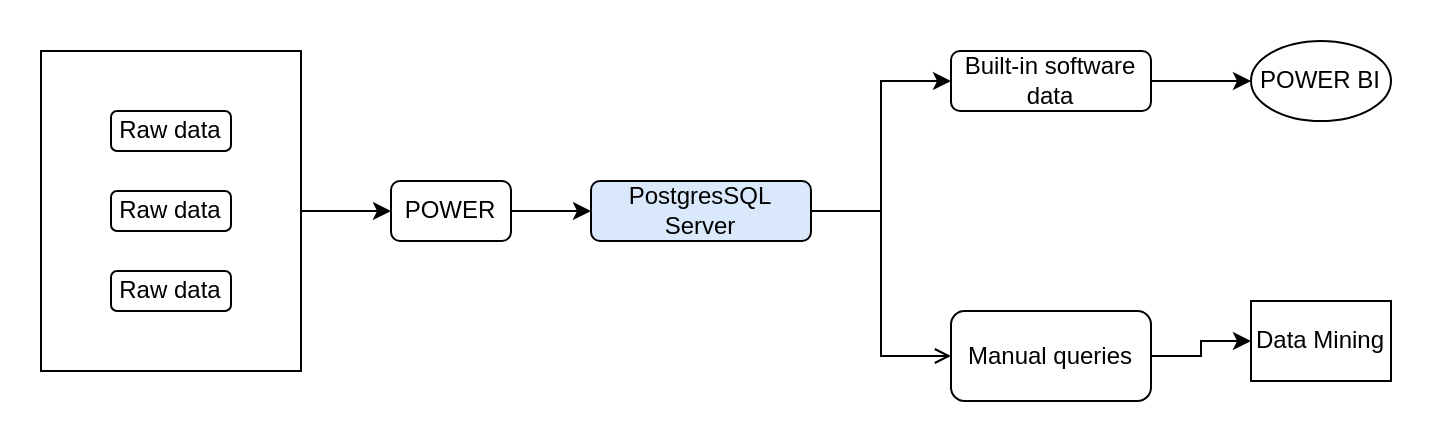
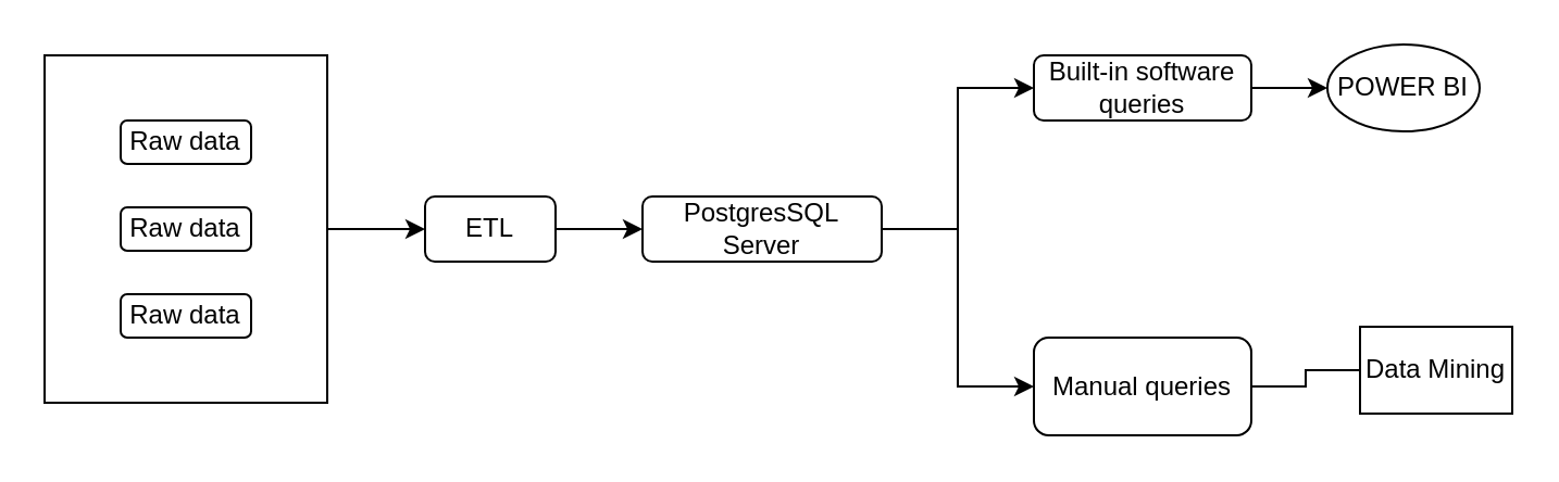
  <mxCell id="0" />
  <mxCell id="1" parent="0" />
  <mxCell id="2" value="" style="edgeStyle=orthogonalEdgeStyle;rounded=0;orthogonalLoop=1;jettySize=auto;html=1;" edge="1" parent="1" source="3" target="8"><mxGeometry relative="1" as="geometry" /></mxCell>
  <mxCell id="3" value="" style="rounded=0;whiteSpace=wrap;html=1;" vertex="1" parent="1"><mxGeometry x="20" y="25" width="130" height="160" as="geometry" /></mxCell>
  <mxCell id="4" value="Raw data" style="rounded=1;whiteSpace=wrap;html=1;" vertex="1" parent="1"><mxGeometry x="55" y="55" width="60" height="20" as="geometry" /></mxCell>
  <mxCell id="5" value="Raw data" style="rounded=1;whiteSpace=wrap;html=1;" vertex="1" parent="1"><mxGeometry x="55" y="95" width="60" height="20" as="geometry" /></mxCell>
  <mxCell id="6" value="Raw data" style="rounded=1;whiteSpace=wrap;html=1;" vertex="1" parent="1"><mxGeometry x="55" y="135" width="60" height="20" as="geometry" /></mxCell>
  <mxCell id="7" value="" style="edgeStyle=orthogonalEdgeStyle;rounded=0;orthogonalLoop=1;jettySize=auto;html=1;" edge="1" parent="1" source="8" target="11"><mxGeometry relative="1" as="geometry" /></mxCell>
- <mxCell id="8" value="POWER" style="rounded=1;whiteSpace=wrap;html=1;" vertex="1" parent="1"><mxGeometry x="195" y="90" width="60" height="30" as="geometry" /></mxCell>
+ <mxCell id="8" value="ETL" style="rounded=1;whiteSpace=wrap;html=1;" vertex="1" parent="1"><mxGeometry x="195" y="90" width="60" height="30" as="geometry" /></mxCell>
  <mxCell id="9" style="edgeStyle=orthogonalEdgeStyle;rounded=0;orthogonalLoop=1;jettySize=auto;html=1;exitX=1;exitY=0.5;exitDx=0;exitDy=0;entryX=0;entryY=0.5;entryDx=0;entryDy=0;" edge="1" parent="1" source="11" target="15"><mxGeometry relative="1" as="geometry" /></mxCell>
- <mxCell id="10" style="edgeStyle=orthogonalEdgeStyle;rounded=0;orthogonalLoop=1;jettySize=auto;html=1;exitX=1;exitY=0.5;exitDx=0;exitDy=0;entryX=0;entryY=0.5;entryDx=0;entryDy=0;endArrow=open;" edge="1" parent="1" source="11" target="13"><mxGeometry relative="1" as="geometry" /></mxCell>
- <mxCell id="11" value="PostgresSQL Server" style="rounded=1;whiteSpace=wrap;html=1;fillColor=#dae8fc;" vertex="1" parent="1"><mxGeometry x="295" y="90" width="110" height="30" as="geometry" /></mxCell>
- <mxCell id="12" value="" style="edgeStyle=orthogonalEdgeStyle;rounded=0;orthogonalLoop=1;jettySize=auto;html=1;" edge="1" parent="1" source="13" target="17"><mxGeometry relative="1" as="geometry" /></mxCell>
+ <mxCell id="10" style="edgeStyle=orthogonalEdgeStyle;rounded=0;orthogonalLoop=1;jettySize=auto;html=1;exitX=1;exitY=0.5;exitDx=0;exitDy=0;entryX=0;entryY=0.5;entryDx=0;entryDy=0;" edge="1" parent="1" source="11" target="13"><mxGeometry relative="1" as="geometry" /></mxCell>
+ <mxCell id="11" value="PostgresSQL Server" style="rounded=1;whiteSpace=wrap;html=1;" vertex="1" parent="1"><mxGeometry x="295" y="90" width="110" height="30" as="geometry" /></mxCell>
+ <mxCell id="12" value="" style="edgeStyle=orthogonalEdgeStyle;rounded=0;orthogonalLoop=1;jettySize=auto;html=1;endArrow=none;" edge="1" parent="1" source="13" target="17"><mxGeometry relative="1" as="geometry" /></mxCell>
  <mxCell id="13" value="Manual queries" style="rounded=1;whiteSpace=wrap;html=1;" vertex="1" parent="1"><mxGeometry x="475" y="155" width="100" height="45" as="geometry" /></mxCell>
  <mxCell id="14" value="" style="edgeStyle=orthogonalEdgeStyle;rounded=0;orthogonalLoop=1;jettySize=auto;html=1;" edge="1" parent="1" source="15" target="16"><mxGeometry relative="1" as="geometry" /></mxCell>
- <mxCell id="15" value="Built-in software&lt;div&gt;data&lt;/div&gt;" style="rounded=1;whiteSpace=wrap;html=1;" vertex="1" parent="1"><mxGeometry x="475" y="25" width="100" height="30" as="geometry" /></mxCell>
- <mxCell id="16" value="POWER BI" style="ellipse;whiteSpace=wrap;html=1;" vertex="1" parent="1"><mxGeometry x="625" y="20" width="70" height="40" as="geometry" /></mxCell>
+ <mxCell id="15" value="Built-in software&lt;div&gt;queries&lt;/div&gt;" style="rounded=1;whiteSpace=wrap;html=1;" vertex="1" parent="1"><mxGeometry x="475" y="25" width="100" height="30" as="geometry" /></mxCell>
+ <mxCell id="16" value="POWER BI" style="ellipse;whiteSpace=wrap;html=1;" vertex="1" parent="1"><mxGeometry x="610" y="20" width="70" height="40" as="geometry" /></mxCell>
  <mxCell id="17" value="Data Mining" style="whiteSpace=wrap;html=1;rounded=0;" vertex="1" parent="1"><mxGeometry x="625" y="150" width="70" height="40" as="geometry" /></mxCell>
